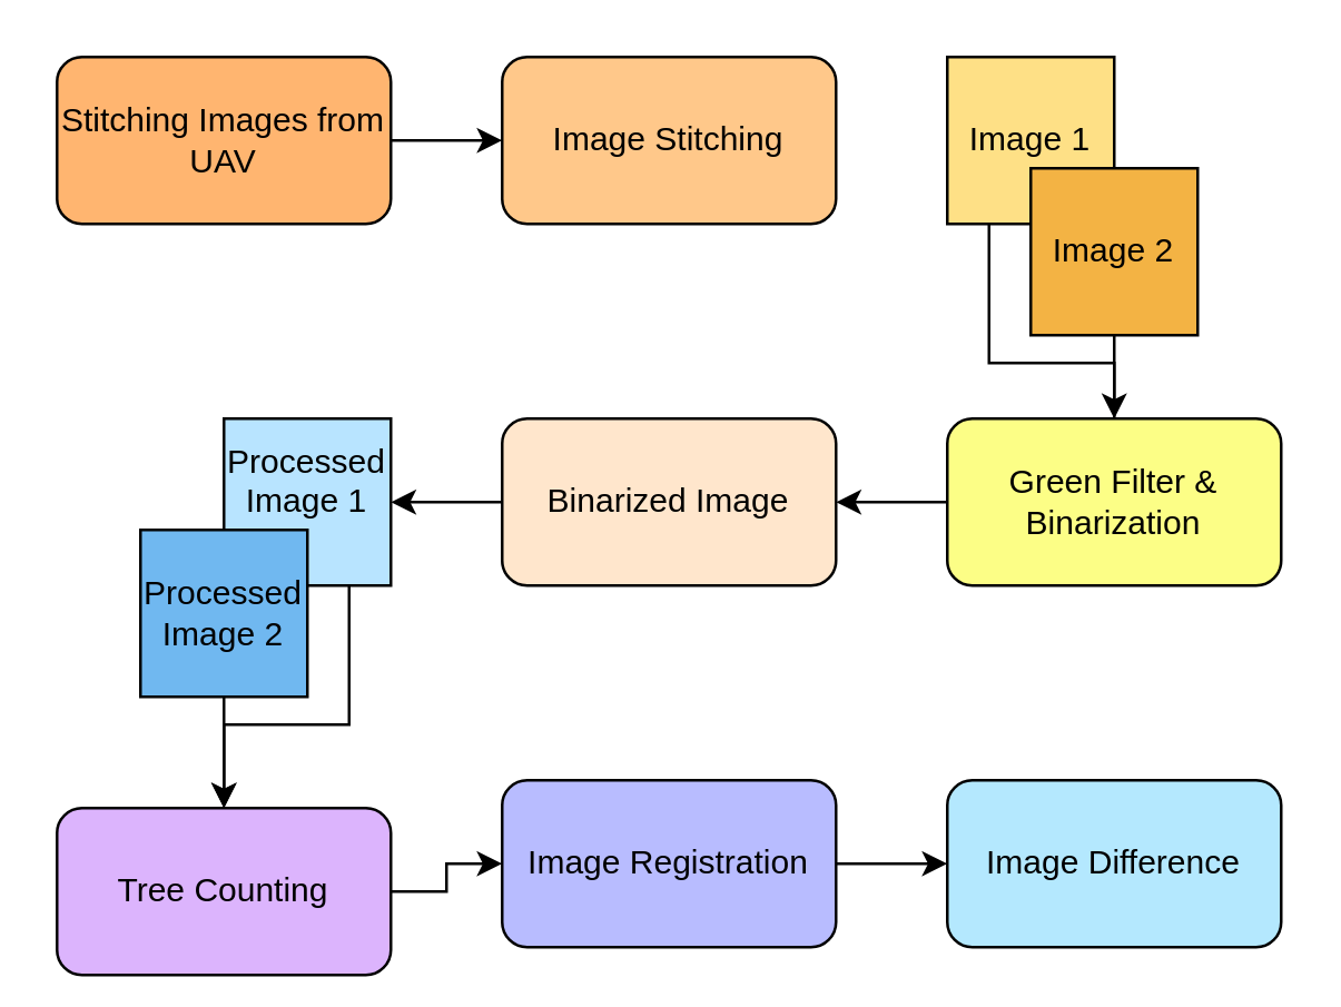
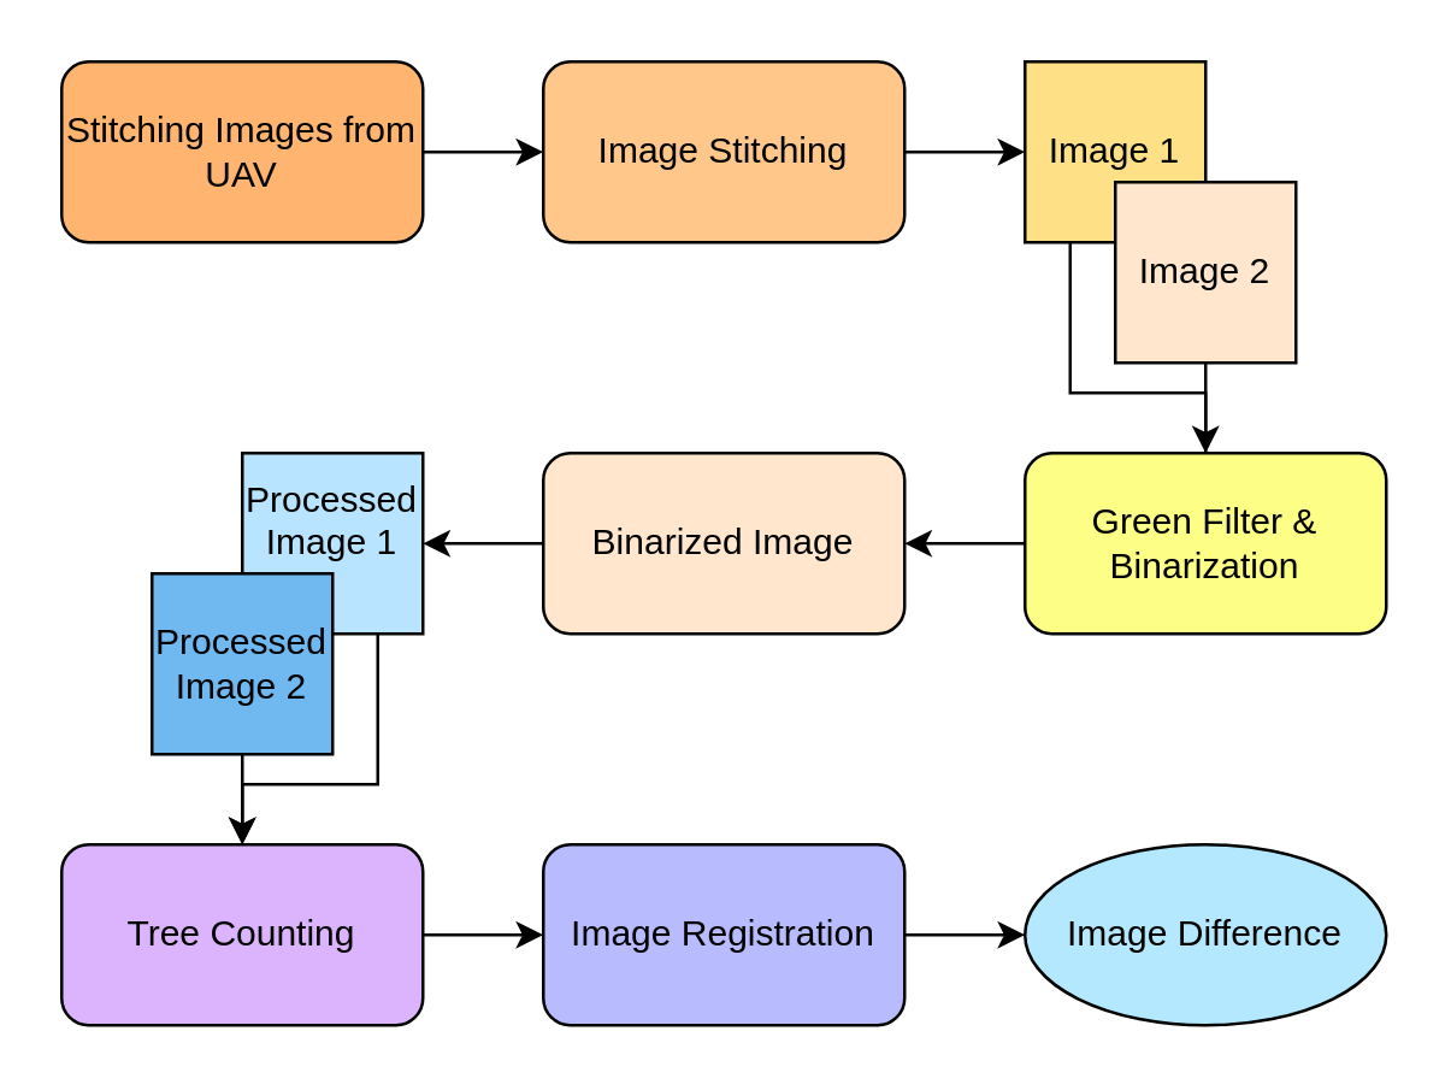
  <mxCell id="0" />
  <mxCell id="1" parent="0" />
  <mxCell id="2" value="" style="edgeStyle=orthogonalEdgeStyle;rounded=0;orthogonalLoop=1;jettySize=auto;html=1;" edge="1" parent="1" source="3" target="5"><mxGeometry relative="1" as="geometry" /></mxCell>
  <mxCell id="3" value="Stitching Images from UAV" style="rounded=1;whiteSpace=wrap;html=1;fillColor=#FFB570;" vertex="1" parent="1"><mxGeometry x="20" y="20" width="120" height="60" as="geometry" /></mxCell>
+ <mxCell id="4" style="edgeStyle=orthogonalEdgeStyle;rounded=0;orthogonalLoop=1;jettySize=auto;html=1;exitX=1;exitY=0.5;exitDx=0;exitDy=0;entryX=0;entryY=0.5;entryDx=0;entryDy=0;" edge="1" parent="1" source="5" target="6"><mxGeometry relative="1" as="geometry" /></mxCell>
  <mxCell id="5" value="Image Stitching" style="whiteSpace=wrap;html=1;rounded=1;fillColor=#ffc88a;strokeColor=#000000;" vertex="1" parent="1"><mxGeometry x="180" y="20" width="120" height="60" as="geometry" /></mxCell>
  <mxCell id="6" value="Image 1" style="whiteSpace=wrap;html=1;aspect=fixed;fillColor=#fee086;strokeColor=#000000;" vertex="1" parent="1"><mxGeometry x="340" y="20" width="60" height="60" as="geometry" /></mxCell>
  <mxCell id="7" style="edgeStyle=orthogonalEdgeStyle;rounded=0;orthogonalLoop=1;jettySize=auto;html=1;exitX=0.5;exitY=1;exitDx=0;exitDy=0;" edge="1" parent="1" source="8"><mxGeometry relative="1" as="geometry"><mxPoint x="400" y="180" as="targetPoint" /></mxGeometry></mxCell>
- <mxCell id="8" value="Image 2" style="whiteSpace=wrap;html=1;aspect=fixed;fillColor=#f3b344;strokeColor=#000000;" vertex="1" parent="1"><mxGeometry x="370" y="60" width="60" height="60" as="geometry" /></mxCell>
+ <mxCell id="8" value="Image 2" style="whiteSpace=wrap;html=1;aspect=fixed;fillColor=#ffe6cc;strokeColor=#000000;" vertex="1" parent="1"><mxGeometry x="370" y="60" width="60" height="60" as="geometry" /></mxCell>
  <mxCell id="9" value="" style="edgeStyle=orthogonalEdgeStyle;rounded=0;orthogonalLoop=1;jettySize=auto;html=1;exitX=0.25;exitY=1;exitDx=0;exitDy=0;" edge="1" parent="1" source="6" target="11"><mxGeometry relative="1" as="geometry"><mxPoint x="400" y="180" as="targetPoint" /><mxPoint x="355" y="80" as="sourcePoint" /><Array as="points"><mxPoint x="355" y="130" /><mxPoint x="400" y="130" /></Array></mxGeometry></mxCell>
  <mxCell id="10" value="" style="edgeStyle=orthogonalEdgeStyle;rounded=0;orthogonalLoop=1;jettySize=auto;html=1;" edge="1" parent="1" source="11" target="13"><mxGeometry relative="1" as="geometry" /></mxCell>
  <mxCell id="11" value="Green Filter &amp;amp; Binarization" style="rounded=1;whiteSpace=wrap;html=1;fillColor=#fcfe86;" vertex="1" parent="1"><mxGeometry x="340" y="150" width="120" height="60" as="geometry" /></mxCell>
  <mxCell id="12" value="" style="edgeStyle=orthogonalEdgeStyle;rounded=0;orthogonalLoop=1;jettySize=auto;html=1;" edge="1" parent="1" source="13"><mxGeometry relative="1" as="geometry"><mxPoint x="140" y="180" as="targetPoint" /></mxGeometry></mxCell>
  <mxCell id="13" value="Binarized Image" style="whiteSpace=wrap;html=1;rounded=1;fillColor=#ffe6cc;" vertex="1" parent="1"><mxGeometry x="180" y="150" width="120" height="60" as="geometry" /></mxCell>
  <mxCell id="14" style="edgeStyle=orthogonalEdgeStyle;rounded=0;orthogonalLoop=1;jettySize=auto;html=1;exitX=0.75;exitY=1;exitDx=0;exitDy=0;entryX=0.5;entryY=0;entryDx=0;entryDy=0;" edge="1" parent="1" source="15" target="19"><mxGeometry relative="1" as="geometry"><Array as="points"><mxPoint x="125" y="260" /><mxPoint x="80" y="260" /></Array></mxGeometry></mxCell>
  <mxCell id="15" value="Processed Image 1&lt;div&gt;&lt;br&gt;&lt;/div&gt;" style="whiteSpace=wrap;html=1;aspect=fixed;fillColor=#b8e4ff;" vertex="1" parent="1"><mxGeometry x="80" y="150" width="60" height="60" as="geometry" /></mxCell>
  <mxCell id="16" value="" style="edgeStyle=orthogonalEdgeStyle;rounded=0;orthogonalLoop=1;jettySize=auto;html=1;" edge="1" parent="1" source="17" target="19"><mxGeometry relative="1" as="geometry" /></mxCell>
  <mxCell id="17" value="Processed Image 2" style="whiteSpace=wrap;html=1;aspect=fixed;direction=south;fillColor=#70b8f0;" vertex="1" parent="1"><mxGeometry x="50" y="190" width="60" height="60" as="geometry" /></mxCell>
  <mxCell id="18" value="" style="edgeStyle=orthogonalEdgeStyle;rounded=0;orthogonalLoop=1;jettySize=auto;html=1;" edge="1" parent="1" source="19" target="21"><mxGeometry relative="1" as="geometry" /></mxCell>
- <mxCell id="19" value="Tree Counting" style="rounded=1;whiteSpace=wrap;html=1;fillColor=#dcb4fd;" vertex="1" parent="1"><mxGeometry x="20" y="290" width="120" height="60" as="geometry" /></mxCell>
+ <mxCell id="19" value="Tree Counting" style="rounded=1;whiteSpace=wrap;html=1;fillColor=#dcb4fd;" vertex="1" parent="1"><mxGeometry x="20" y="280" width="120" height="60" as="geometry" /></mxCell>
  <mxCell id="20" value="" style="edgeStyle=orthogonalEdgeStyle;rounded=0;orthogonalLoop=1;jettySize=auto;html=1;" edge="1" parent="1" source="21" target="22"><mxGeometry relative="1" as="geometry" /></mxCell>
  <mxCell id="21" value="Image Registration" style="whiteSpace=wrap;html=1;rounded=1;fillColor=#b8bcff;" vertex="1" parent="1"><mxGeometry x="180" y="280" width="120" height="60" as="geometry" /></mxCell>
- <mxCell id="22" value="Image Difference" style="whiteSpace=wrap;html=1;rounded=1;fillColor=#b4e8fe;" vertex="1" parent="1"><mxGeometry x="340" y="280" width="120" height="60" as="geometry" /></mxCell>
+ <mxCell id="22" value="Image Difference" style="ellipse;whiteSpace=wrap;html=1;fillColor=#b4e8fe;" vertex="1" parent="1"><mxGeometry x="340" y="280" width="120" height="60" as="geometry" /></mxCell>
